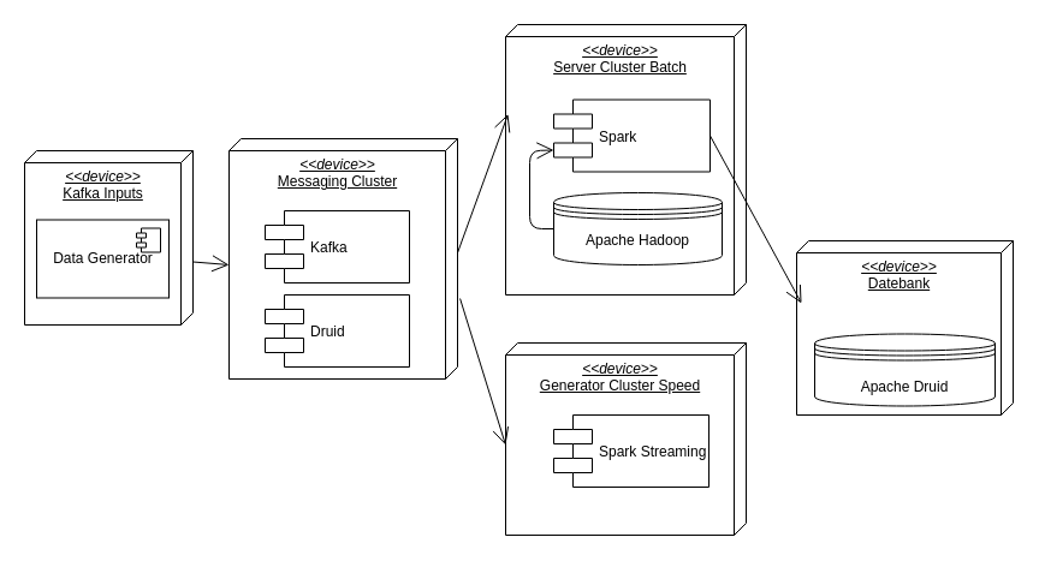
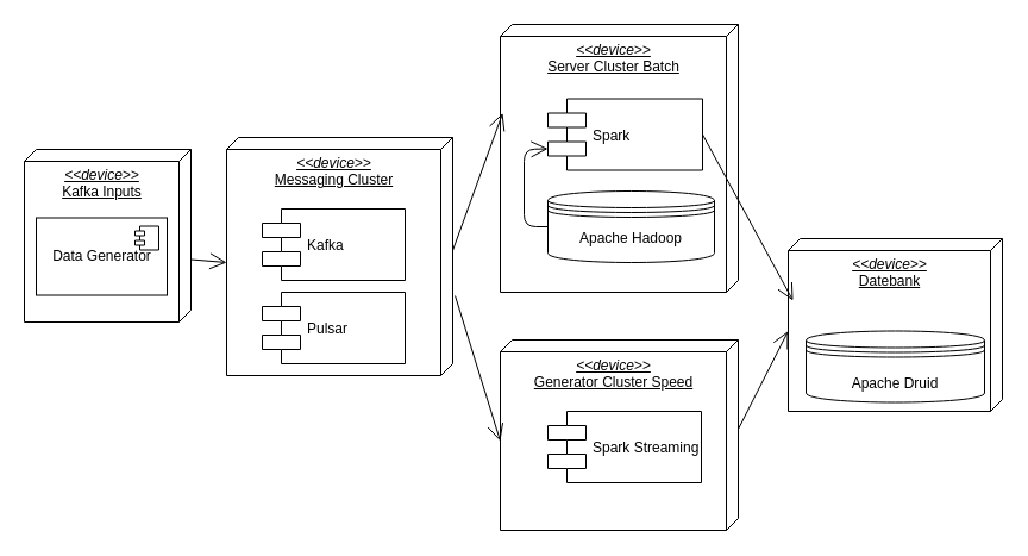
  <mxCell id="0" />
  <mxCell id="1" parent="0" />
  <mxCell id="2" value="&lt;div align=&quot;center&quot;&gt;&lt;i&gt;&amp;lt;&amp;lt;device&amp;gt;&amp;gt;&lt;/i&gt;&lt;/div&gt;&lt;div align=&quot;center&quot;&gt;Messaging Cluster&lt;br&gt;&lt;/div&gt;" style="verticalAlign=top;align=center;spacingTop=8;spacingLeft=2;spacingRight=12;shape=cube;size=10;direction=south;fontStyle=4;html=1;" vertex="1" parent="1"><mxGeometry x="190" y="115" width="190" height="200" as="geometry" /></mxCell>
  <mxCell id="3" value="Kafka" style="shape=component;align=left;spacingLeft=36;" vertex="1" parent="1"><mxGeometry x="220" y="175" width="120" height="60" as="geometry" /></mxCell>
- <mxCell id="4" value="Druid" style="shape=component;align=left;spacingLeft=36;" vertex="1" parent="1"><mxGeometry x="220" y="245" width="120" height="60" as="geometry" /></mxCell>
+ <mxCell id="4" value="Pulsar" style="shape=component;align=left;spacingLeft=36;" vertex="1" parent="1"><mxGeometry x="220" y="245" width="120" height="60" as="geometry" /></mxCell>
  <mxCell id="5" value="&lt;div align=&quot;center&quot;&gt;&lt;i&gt;&amp;lt;&amp;lt;device&amp;gt;&amp;gt;&lt;/i&gt;&lt;/div&gt;&lt;div align=&quot;center&quot;&gt;Server Cluster Batch&lt;br&gt;&lt;/div&gt;" style="verticalAlign=top;align=center;spacingTop=8;spacingLeft=2;spacingRight=12;shape=cube;size=10;direction=south;fontStyle=4;html=1;" vertex="1" parent="1"><mxGeometry x="420" y="20" width="200" height="225" as="geometry" /></mxCell>
  <mxCell id="6" value="Apache Hadoop" style="shape=datastore;whiteSpace=wrap;html=1;" vertex="1" parent="1"><mxGeometry x="460" y="160" width="140" height="60" as="geometry" /></mxCell>
  <mxCell id="7" value="Spark" style="shape=component;align=left;spacingLeft=36;" vertex="1" parent="1"><mxGeometry x="460" y="82.5" width="130" height="60" as="geometry" /></mxCell>
  <mxCell id="8" value="" style="endArrow=open;endFill=1;endSize=12;html=1;exitX=0;exitY=0;exitDx=95;exitDy=0;exitPerimeter=0;entryX=0.331;entryY=0.99;entryDx=0;entryDy=0;entryPerimeter=0;" edge="1" parent="1" source="2" target="5"><mxGeometry width="160" relative="1" as="geometry"><mxPoint x="330" y="95" as="sourcePoint" /><mxPoint x="300" y="315" as="targetPoint" /></mxGeometry></mxCell>
  <mxCell id="9" value="" style="endArrow=open;endFill=1;endSize=12;html=1;exitX=0;exitY=0.5;exitDx=0;exitDy=0;entryX=0;entryY=0.7;entryDx=0;entryDy=0;" edge="1" parent="1" source="6" target="7"><mxGeometry width="160" relative="1" as="geometry"><mxPoint x="140" y="335" as="sourcePoint" /><mxPoint x="300" y="335" as="targetPoint" /><Array as="points"><mxPoint x="440" y="190" /><mxPoint x="440" y="125" /></Array></mxGeometry></mxCell>
  <mxCell id="10" value="&lt;div align=&quot;center&quot;&gt;&lt;i&gt;&amp;lt;&amp;lt;device&amp;gt;&amp;gt;&lt;/i&gt;&lt;/div&gt;&lt;div align=&quot;center&quot;&gt;Datebank&lt;br&gt;&lt;/div&gt;" style="verticalAlign=top;align=center;spacingTop=8;spacingLeft=2;spacingRight=12;shape=cube;size=10;direction=south;fontStyle=4;html=1;" vertex="1" parent="1"><mxGeometry x="662" y="200" width="180" height="145" as="geometry" /></mxCell>
  <mxCell id="11" value="&lt;h1 class=&quot;postHeaderTitle&quot;&gt;&lt;font style=&quot;font-size: 12px&quot;&gt;&lt;span style=&quot;font-weight: normal&quot;&gt;Apache Druid&lt;/span&gt;&lt;/font&gt;&lt;/h1&gt;" style="shape=datastore;whiteSpace=wrap;html=1;" vertex="1" parent="1"><mxGeometry x="677" y="277.5" width="150" height="60" as="geometry" /></mxCell>
- <mxCell id="12" value="" style="endArrow=open;endFill=1;endSize=12;html=1;exitX=0;exitY=0;exitDx=75;exitDy=0;exitPerimeter=0;" edge="1" parent="1" source="18" target="19"><mxGeometry width="160" relative="1" as="geometry"><mxPoint x="250" y="355" as="sourcePoint" /><mxPoint x="410" y="355" as="targetPoint" /></mxGeometry></mxCell>
+ <mxCell id="12" value="" style="endArrow=open;endFill=1;endSize=12;html=1;exitX=0;exitY=0;exitDx=75;exitDy=0;entryX=0;entryY=0;entryDx=77.5;entryDy=180;entryPerimeter=0;exitPerimeter=0;" edge="1" parent="1" source="18" target="10"><mxGeometry width="160" relative="1" as="geometry"><mxPoint x="250" y="355" as="sourcePoint" /><mxPoint x="410" y="355" as="targetPoint" /></mxGeometry></mxCell>
  <mxCell id="13" value="" style="endArrow=open;endFill=1;endSize=12;html=1;exitX=1;exitY=0.5;exitDx=0;exitDy=0;" edge="1" parent="1" source="7"><mxGeometry width="160" relative="1" as="geometry"><mxPoint x="230" y="445" as="sourcePoint" /><mxPoint x="666" y="252" as="targetPoint" /></mxGeometry></mxCell>
  <mxCell id="14" value="&lt;div align=&quot;center&quot;&gt;&lt;i&gt;&amp;lt;&amp;lt;device&amp;gt;&amp;gt;&lt;/i&gt;&lt;/div&gt;&lt;div align=&quot;center&quot;&gt;Kafka Inputs&lt;br&gt;&lt;/div&gt;" style="verticalAlign=top;align=center;spacingTop=8;spacingLeft=2;spacingRight=12;shape=cube;size=10;direction=south;fontStyle=4;html=1;" vertex="1" parent="1"><mxGeometry y="125" width="140" height="145" as="geometry" x="20" /></mxCell>
  <mxCell id="15" value="" style="endArrow=open;endFill=1;endSize=12;html=1;exitX=0;exitY=0;exitDx=92.5;exitDy=0;exitPerimeter=0;entryX=0;entryY=0;entryDx=105;entryDy=190;entryPerimeter=0;" edge="1" parent="1" source="14" target="2"><mxGeometry width="160" relative="1" as="geometry"><mxPoint x="30" y="335" as="sourcePoint" /><mxPoint x="190" y="335" as="targetPoint" /></mxGeometry></mxCell>
  <mxCell id="16" value="&lt;div&gt;Data Generator&lt;/div&gt;" style="html=1;" vertex="1" parent="1"><mxGeometry x="30" y="182.5" width="110" height="65" as="geometry" /></mxCell>
  <mxCell id="17" value="" style="shape=component;jettyWidth=8;jettyHeight=4;" vertex="1" parent="16"><mxGeometry x="1" width="20" height="20" relative="1" as="geometry"><mxPoint x="-27" y="7" as="offset" /></mxGeometry></mxCell>
  <mxCell id="18" value="&lt;div align=&quot;center&quot;&gt;&lt;i&gt;&amp;lt;&amp;lt;device&amp;gt;&amp;gt;&lt;/i&gt;&lt;/div&gt;&lt;div align=&quot;center&quot;&gt;Generator Cluster Speed&lt;br&gt;&lt;/div&gt;" style="verticalAlign=top;align=center;spacingTop=8;spacingLeft=2;spacingRight=12;shape=cube;size=10;direction=south;fontStyle=4;html=1;" vertex="1" parent="1"><mxGeometry x="420" y="285" width="200" height="160" as="geometry" /></mxCell>
  <mxCell id="19" value="Spark Streaming" style="shape=component;align=left;spacingLeft=36;" vertex="1" parent="1"><mxGeometry x="460" y="345" width="129" height="60" as="geometry" /></mxCell>
  <mxCell id="20" value="" style="endArrow=open;endFill=1;endSize=12;html=1;exitX=0.665;exitY=-0.011;exitDx=0;exitDy=0;exitPerimeter=0;entryX=0;entryY=0;entryDx=85;entryDy=200;entryPerimeter=0;" edge="1" parent="1" source="2" target="18"><mxGeometry width="160" relative="1" as="geometry"><mxPoint x="170" y="365" as="sourcePoint" /><mxPoint x="330" y="365" as="targetPoint" /></mxGeometry></mxCell>
